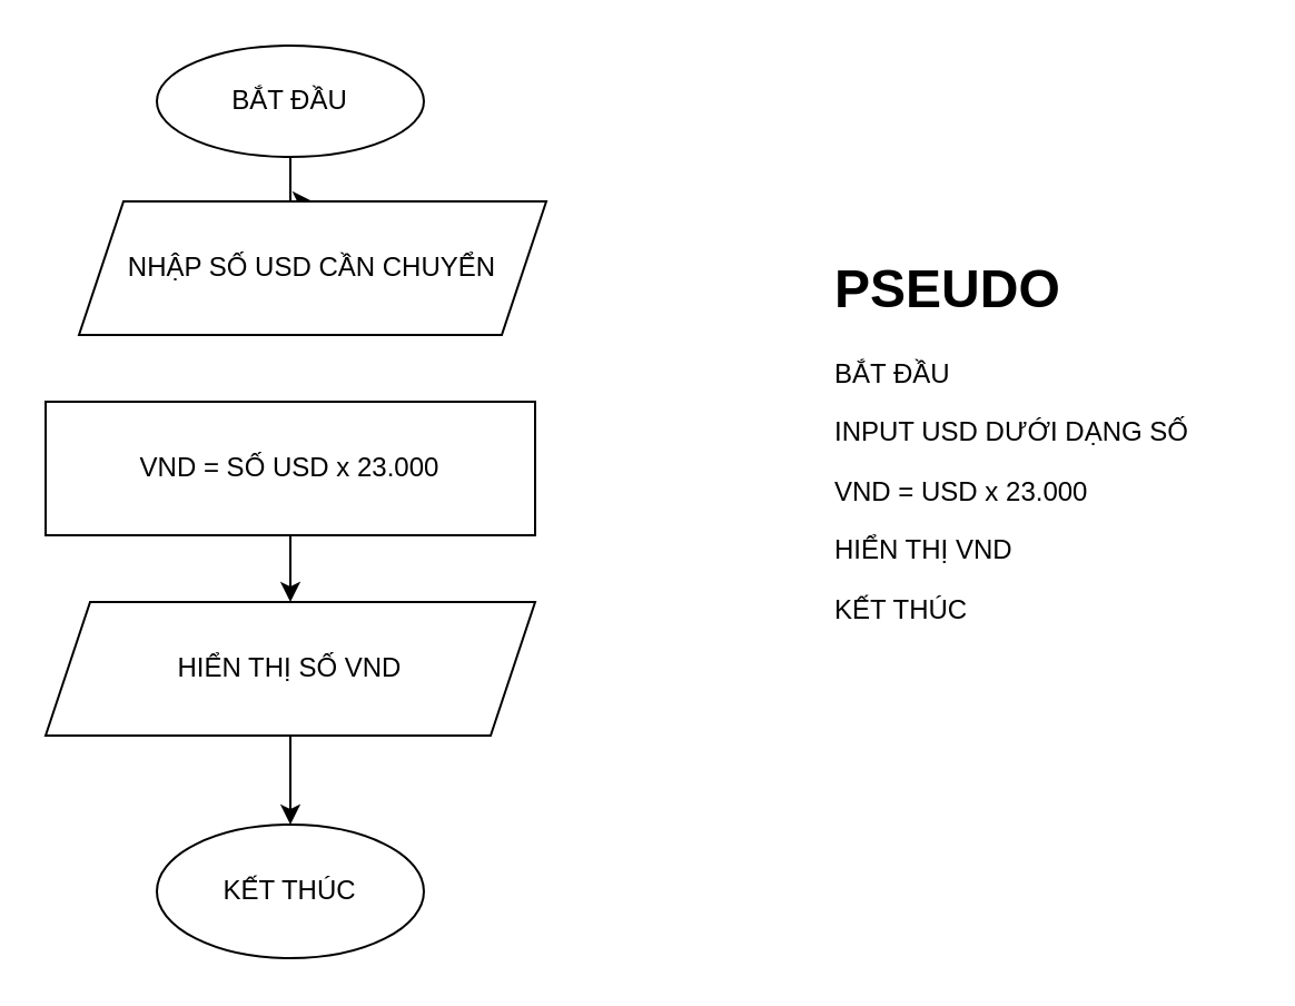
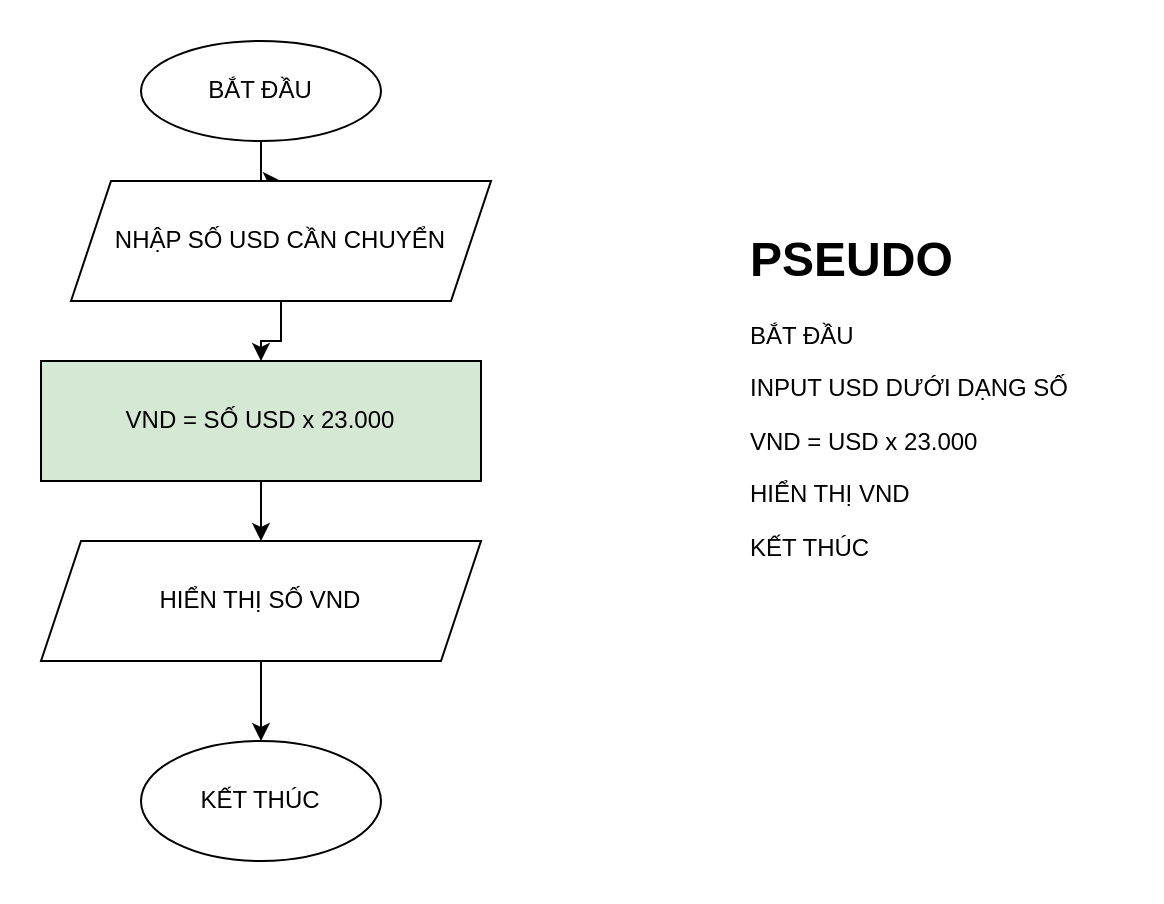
  <mxCell id="0" />
  <mxCell id="1" parent="0" />
  <mxCell id="2" value="" style="edgeStyle=orthogonalEdgeStyle;rounded=0;orthogonalLoop=1;jettySize=auto;html=1;" edge="1" parent="1" source="3" target="5"><mxGeometry relative="1" as="geometry" /></mxCell>
  <mxCell id="3" value="BẮT ĐẦU" style="ellipse;whiteSpace=wrap;html=1;" vertex="1" parent="1"><mxGeometry x="70" y="20" width="120" height="50" as="geometry" /></mxCell>
+ <mxCell id="4" value="" style="edgeStyle=orthogonalEdgeStyle;rounded=0;orthogonalLoop=1;jettySize=auto;html=1;" edge="1" parent="1" source="5" target="7"><mxGeometry relative="1" as="geometry" /></mxCell>
  <mxCell id="5" value="NHẬP SỐ USD CẦN CHUYỂN" style="shape=parallelogram;perimeter=parallelogramPerimeter;whiteSpace=wrap;html=1;fixedSize=1;" vertex="1" parent="1"><mxGeometry x="35" y="90" width="210" height="60" as="geometry" /></mxCell>
  <mxCell id="6" value="" style="edgeStyle=orthogonalEdgeStyle;rounded=0;orthogonalLoop=1;jettySize=auto;html=1;" edge="1" parent="1" source="7" target="9"><mxGeometry relative="1" as="geometry" /></mxCell>
- <mxCell id="7" value="VND = SỐ USD x 23.000" style="whiteSpace=wrap;html=1;" vertex="1" parent="1"><mxGeometry x="20" y="180" width="220" height="60" as="geometry" /></mxCell>
+ <mxCell id="7" value="VND = SỐ USD x 23.000" style="whiteSpace=wrap;html=1;fillColor=#d5e8d4;" vertex="1" parent="1"><mxGeometry x="20" y="180" width="220" height="60" as="geometry" /></mxCell>
  <mxCell id="8" value="" style="edgeStyle=orthogonalEdgeStyle;rounded=0;orthogonalLoop=1;jettySize=auto;html=1;" edge="1" parent="1" source="9" target="10"><mxGeometry relative="1" as="geometry" /></mxCell>
  <mxCell id="9" value="HIỂN THỊ SỐ VND" style="shape=parallelogram;perimeter=parallelogramPerimeter;whiteSpace=wrap;html=1;fixedSize=1;" vertex="1" parent="1"><mxGeometry x="20" y="270" width="220" height="60" as="geometry" /></mxCell>
  <mxCell id="10" value="KẾT THÚC" style="ellipse;whiteSpace=wrap;html=1;" vertex="1" parent="1"><mxGeometry x="70" y="370" width="120" height="60" as="geometry" /></mxCell>
  <mxCell id="11" value="&lt;h1&gt;PSEUDO&lt;/h1&gt;&lt;p&gt;BẮT ĐẦU&lt;/p&gt;&lt;p&gt;INPUT USD DƯỚI DẠNG SỐ&lt;/p&gt;&lt;p&gt;VND = USD x 23.000&lt;/p&gt;&lt;p&gt;HIỂN THỊ VND&lt;/p&gt;&lt;p&gt;KẾT THÚC&lt;/p&gt;" style="text;html=1;strokeColor=none;fillColor=none;spacing=5;spacingTop=-20;whiteSpace=wrap;overflow=hidden;rounded=0;" vertex="1" parent="1"><mxGeometry x="370" y="110" width="190" height="190" as="geometry" /></mxCell>
